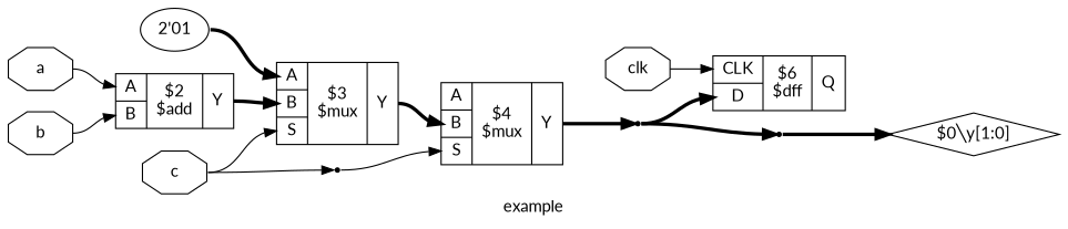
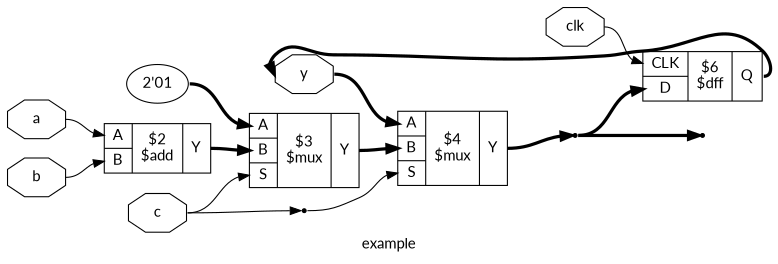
  digraph {
    fontname=Lato
    label=example
    rankdir=LR
    remincross=true
    node [fontname=Lato shape=octagon]
    edge [color=black fontcolor=black fontname=Lato headport=w style="setlinewidth(3)" tailport=e]
+   n6 [color=black fontcolor=black label=y]
    c19 [label="{{<p15> A|<p16> B|<p17> S}|$4\n$mux|{<p18> Y}}" shape=record]
    n1 [shape=point]
    n7 [color=black fontcolor=black label=c]
    c20 [label="{{<p15> A|<p16> B|<p17> S}|$3\n$mux|{<p18> Y}}" shape=record]
    x1 [shape=point]
    n8 [color=black fontcolor=black label=b]
    c21 [label="{{<p15> A|<p16> B}|$2\n$add|{<p18> Y}}" shape=record]
    n9 [color=black fontcolor=black label=a]
    n10 [color=black fontcolor=black label=clk]
    c14 [label="{{<p11> CLK|<p12> D}|$6\n$dff|{<p13> Q}}" shape=record]
    x2 [shape=point]
    v0 [label="2'01" shape=""]
-   n5 [label="$0&#9586;y[1:0]" shape=diamond]
+   n6 -> c19 [headport="p15:w"]
    c19 -> n1 [tailport="p18:e"]
    n1 -> c14 [headport="p12:w"]
    n1 -> x2
    n7 -> c20 [headport="p17:w" style=""]
    n7 -> x1 [style=""]
    c20 -> c19 [headport="p16:w" tailport="p18:e"]
    x1 -> c19 [headport="p17:w" style=""]
    n8 -> c21 [headport="p16:w" style=""]
    c21 -> c20 [headport="p16:w" tailport="p18:e"]
    n9 -> c21 [headport="p15:w" style=""]
    n10 -> c14 [headport="p11:w" style=""]
-   x2 -> n5
+   c14 -> n6 [tailport="p13:e"]
    v0 -> c20 [headport="p15:w"]
  }
